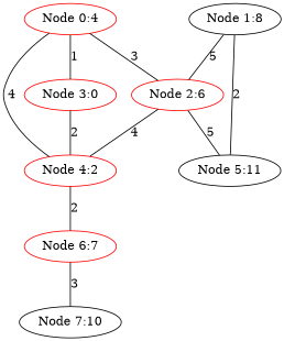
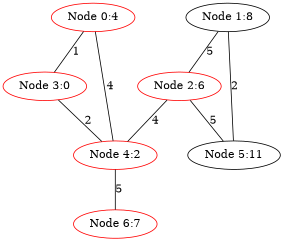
  graph {
    node [color=red]
    "Node 0:4"
    "Node 2:6"
    "Node 3:0"
    "Node 4:2"
    "Node 5:11" [color=""]
    "Node 6:7"
-   "Node 7:10" [color=""]
    "Node 1:8" [color=""]
-   "Node 0:4" -- "Node 2:6" [label=3]
    "Node 0:4" -- "Node 3:0" [label=1]
    "Node 0:4" -- "Node 4:2" [label=4]
    "Node 2:6" -- "Node 4:2" [label=4]
    "Node 2:6" -- "Node 5:11" [label=5]
    "Node 3:0" -- "Node 4:2" [label=2]
-   "Node 4:2" -- "Node 6:7" [label=2]
-   "Node 6:7" -- "Node 7:10" [label=3]
+   "Node 4:2" -- "Node 6:7" [label=5]
    "Node 1:8" -- "Node 2:6" [label=5]
    "Node 1:8" -- "Node 5:11" [label=2]
  }
